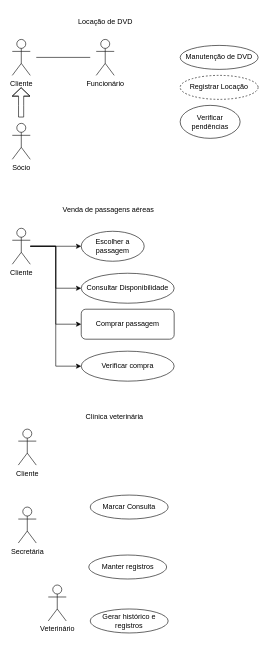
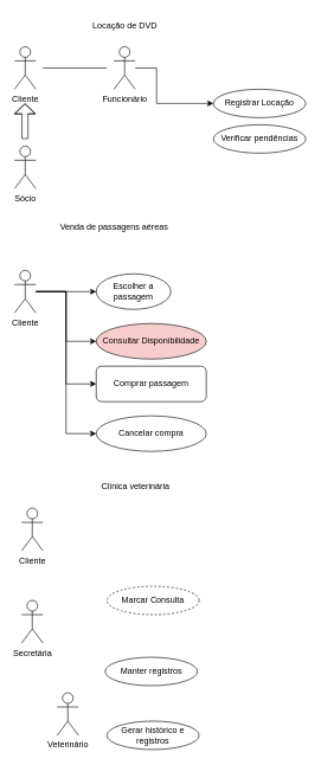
  <mxCell id="0" />
  <mxCell id="1" parent="0" />
  <mxCell id="2" value="Sócio" style="shape=umlActor;verticalLabelPosition=bottom;verticalAlign=top;html=1;outlineConnect=0;" vertex="1" parent="1"><mxGeometry x="20" y="205" width="30" height="60" as="geometry" /></mxCell>
+ <mxCell id="3" style="edgeStyle=orthogonalEdgeStyle;rounded=0;orthogonalLoop=1;jettySize=auto;html=1;entryX=0;entryY=0.5;entryDx=0;entryDy=0;" edge="1" parent="1" source="4" target="7"><mxGeometry relative="1" as="geometry"><Array as="points"><mxPoint x="220" y="95" /><mxPoint x="220" y="145" /></Array></mxGeometry></mxCell>
  <mxCell id="4" value="Funcionário" style="shape=umlActor;verticalLabelPosition=bottom;verticalAlign=top;html=1;outlineConnect=0;" vertex="1" parent="1"><mxGeometry x="160" y="65" width="30" height="60" as="geometry" /></mxCell>
- <mxCell id="5" value="Manutenção de DVD" style="ellipse;whiteSpace=wrap;html=1;" vertex="1" parent="1"><mxGeometry x="300" y="75" width="130" height="40" as="geometry" /></mxCell>
  <mxCell id="6" value="Cliente" style="shape=umlActor;verticalLabelPosition=bottom;verticalAlign=top;html=1;outlineConnect=0;" vertex="1" parent="1"><mxGeometry x="20" y="65" width="30" height="60" as="geometry" /></mxCell>
- <mxCell id="7" value="Registrar Locação" style="ellipse;whiteSpace=wrap;html=1;dashed=1;" vertex="1" parent="1"><mxGeometry x="300" y="125" width="130" height="40" as="geometry" /></mxCell>
+ <mxCell id="7" value="Registrar Locação" style="ellipse;whiteSpace=wrap;html=1;" vertex="1" parent="1"><mxGeometry x="300" y="125" width="130" height="40" as="geometry" /></mxCell>
  <mxCell id="8" value="" style="shape=flexArrow;endArrow=classic;html=1;rounded=0;width=8.571;endSize=4.383;" edge="1" parent="1"><mxGeometry width="50" height="50" relative="1" as="geometry"><mxPoint x="34.71" y="195" as="sourcePoint" /><mxPoint x="34.71" y="145" as="targetPoint" /><Array as="points"><mxPoint x="34.71" y="175" /></Array></mxGeometry></mxCell>
  <mxCell id="9" value="" style="endArrow=none;html=1;rounded=0;" edge="1" parent="1"><mxGeometry width="50" height="50" relative="1" as="geometry"><mxPoint x="60" y="95" as="sourcePoint" /><mxPoint x="150" y="95" as="targetPoint" /></mxGeometry></mxCell>
  <mxCell id="10" value="Locação de DVD" style="text;html=1;align=center;verticalAlign=middle;resizable=0;points=[];autosize=1;strokeColor=none;fillColor=none;" vertex="1" parent="1"><mxGeometry x="120" y="20" width="110" height="30" as="geometry" /></mxCell>
- <mxCell id="11" value="Venda de passagens aéreas" style="text;html=1;align=center;verticalAlign=middle;resizable=0;points=[];autosize=1;strokeColor=none;fillColor=none;" vertex="1" parent="1"><mxGeometry x="90" y="335" width="180" height="30" as="geometry" /></mxCell>
+ <mxCell id="11" value="Venda de passagens aéreas" style="text;html=1;align=center;verticalAlign=middle;resizable=0;points=[];autosize=1;strokeColor=none;fillColor=none;" vertex="1" parent="1"><mxGeometry x="70" y="305" width="180" height="30" as="geometry" /></mxCell>
  <mxCell id="12" style="edgeStyle=orthogonalEdgeStyle;rounded=0;orthogonalLoop=1;jettySize=auto;html=1;entryX=0;entryY=0.5;entryDx=0;entryDy=0;" edge="1" parent="1" source="16" target="17"><mxGeometry relative="1" as="geometry" /></mxCell>
  <mxCell id="13" style="edgeStyle=orthogonalEdgeStyle;rounded=0;orthogonalLoop=1;jettySize=auto;html=1;entryX=0;entryY=0.5;entryDx=0;entryDy=0;" edge="1" parent="1" source="16" target="18"><mxGeometry relative="1" as="geometry" /></mxCell>
  <mxCell id="14" style="edgeStyle=orthogonalEdgeStyle;rounded=0;orthogonalLoop=1;jettySize=auto;html=1;entryX=0;entryY=0.5;entryDx=0;entryDy=0;" edge="1" parent="1" source="16" target="19"><mxGeometry relative="1" as="geometry" /></mxCell>
  <mxCell id="15" style="edgeStyle=orthogonalEdgeStyle;rounded=0;orthogonalLoop=1;jettySize=auto;html=1;entryX=0;entryY=0.5;entryDx=0;entryDy=0;" edge="1" parent="1" source="16" target="20"><mxGeometry relative="1" as="geometry" /></mxCell>
  <mxCell id="16" value="Cliente" style="shape=umlActor;verticalLabelPosition=bottom;verticalAlign=top;html=1;outlineConnect=0;" vertex="1" parent="1"><mxGeometry x="20" y="380" width="30" height="60" as="geometry" /></mxCell>
  <mxCell id="17" value="Escolher a passagem" style="ellipse;whiteSpace=wrap;html=1;" vertex="1" parent="1"><mxGeometry x="135" y="385" width="105" height="50" as="geometry" /></mxCell>
- <mxCell id="18" value="Consultar Disponibilidade" style="ellipse;whiteSpace=wrap;html=1;" vertex="1" parent="1"><mxGeometry x="135" y="455" width="155" height="50" as="geometry" /></mxCell>
+ <mxCell id="18" value="Consultar Disponibilidade" style="ellipse;whiteSpace=wrap;html=1;fillColor=#f8cecc;" vertex="1" parent="1"><mxGeometry x="135" y="455" width="155" height="50" as="geometry" /></mxCell>
  <mxCell id="19" value="Comprar passagem" style="whiteSpace=wrap;html=1;rounded=1;" vertex="1" parent="1"><mxGeometry x="135" y="515" width="155" height="50" as="geometry" /></mxCell>
- <mxCell id="20" value="Verificar compra" style="ellipse;whiteSpace=wrap;html=1;" vertex="1" parent="1"><mxGeometry x="135" y="585" width="155" height="50" as="geometry" /></mxCell>
- <mxCell id="21" value="Clínica veterinária" style="text;html=1;align=center;verticalAlign=middle;resizable=0;points=[];autosize=1;strokeColor=none;fillColor=none;" vertex="1" parent="1"><mxGeometry x="130" y="680" width="120" height="30" as="geometry" /></mxCell>
+ <mxCell id="20" value="Cancelar compra" style="ellipse;whiteSpace=wrap;html=1;" vertex="1" parent="1"><mxGeometry x="135" y="585" width="155" height="50" as="geometry" /></mxCell>
+ <mxCell id="21" value="Clínica veterinária" style="text;html=1;align=center;verticalAlign=middle;resizable=0;points=[];autosize=1;strokeColor=none;fillColor=none;" vertex="1" parent="1"><mxGeometry x="130" y="670" width="120" height="30" as="geometry" /></mxCell>
  <mxCell id="22" value="Cliente" style="shape=umlActor;verticalLabelPosition=bottom;verticalAlign=top;html=1;outlineConnect=0;" vertex="1" parent="1"><mxGeometry x="30" y="715" width="30" height="60" as="geometry" /></mxCell>
  <mxCell id="23" value="Secretária" style="shape=umlActor;verticalLabelPosition=bottom;verticalAlign=top;html=1;outlineConnect=0;" vertex="1" parent="1"><mxGeometry x="30" y="845" width="30" height="60" as="geometry" /></mxCell>
- <mxCell id="24" value="Marcar Consulta" style="ellipse;whiteSpace=wrap;html=1;" vertex="1" parent="1"><mxGeometry x="150" y="825" width="130" height="40" as="geometry" /></mxCell>
+ <mxCell id="24" value="Marcar Consulta" style="ellipse;whiteSpace=wrap;html=1;dashed=1;" vertex="1" parent="1"><mxGeometry x="150" y="825" width="130" height="40" as="geometry" /></mxCell>
  <mxCell id="25" value="Gerar histórico e registros" style="ellipse;whiteSpace=wrap;html=1;" vertex="1" parent="1"><mxGeometry x="150" y="1015" width="130" height="40" as="geometry" /></mxCell>
  <mxCell id="26" value="Veterinário" style="shape=umlActor;verticalLabelPosition=bottom;verticalAlign=top;html=1;outlineConnect=0;" vertex="1" parent="1"><mxGeometry x="80" y="975" width="30" height="60" as="geometry" /></mxCell>
  <mxCell id="27" value="Manter registros" style="ellipse;whiteSpace=wrap;html=1;" vertex="1" parent="1"><mxGeometry x="147.5" y="925" width="130" height="40" as="geometry" /></mxCell>
- <mxCell id="28" value="Verificar pendências" style="ellipse;whiteSpace=wrap;html=1;" vertex="1" parent="1"><mxGeometry x="300" y="175" width="100" height="55" as="geometry" /></mxCell>
+ <mxCell id="28" value="Verificar pendências" style="ellipse;whiteSpace=wrap;html=1;" vertex="1" parent="1"><mxGeometry x="300" y="175" width="130" height="40" as="geometry" /></mxCell>
